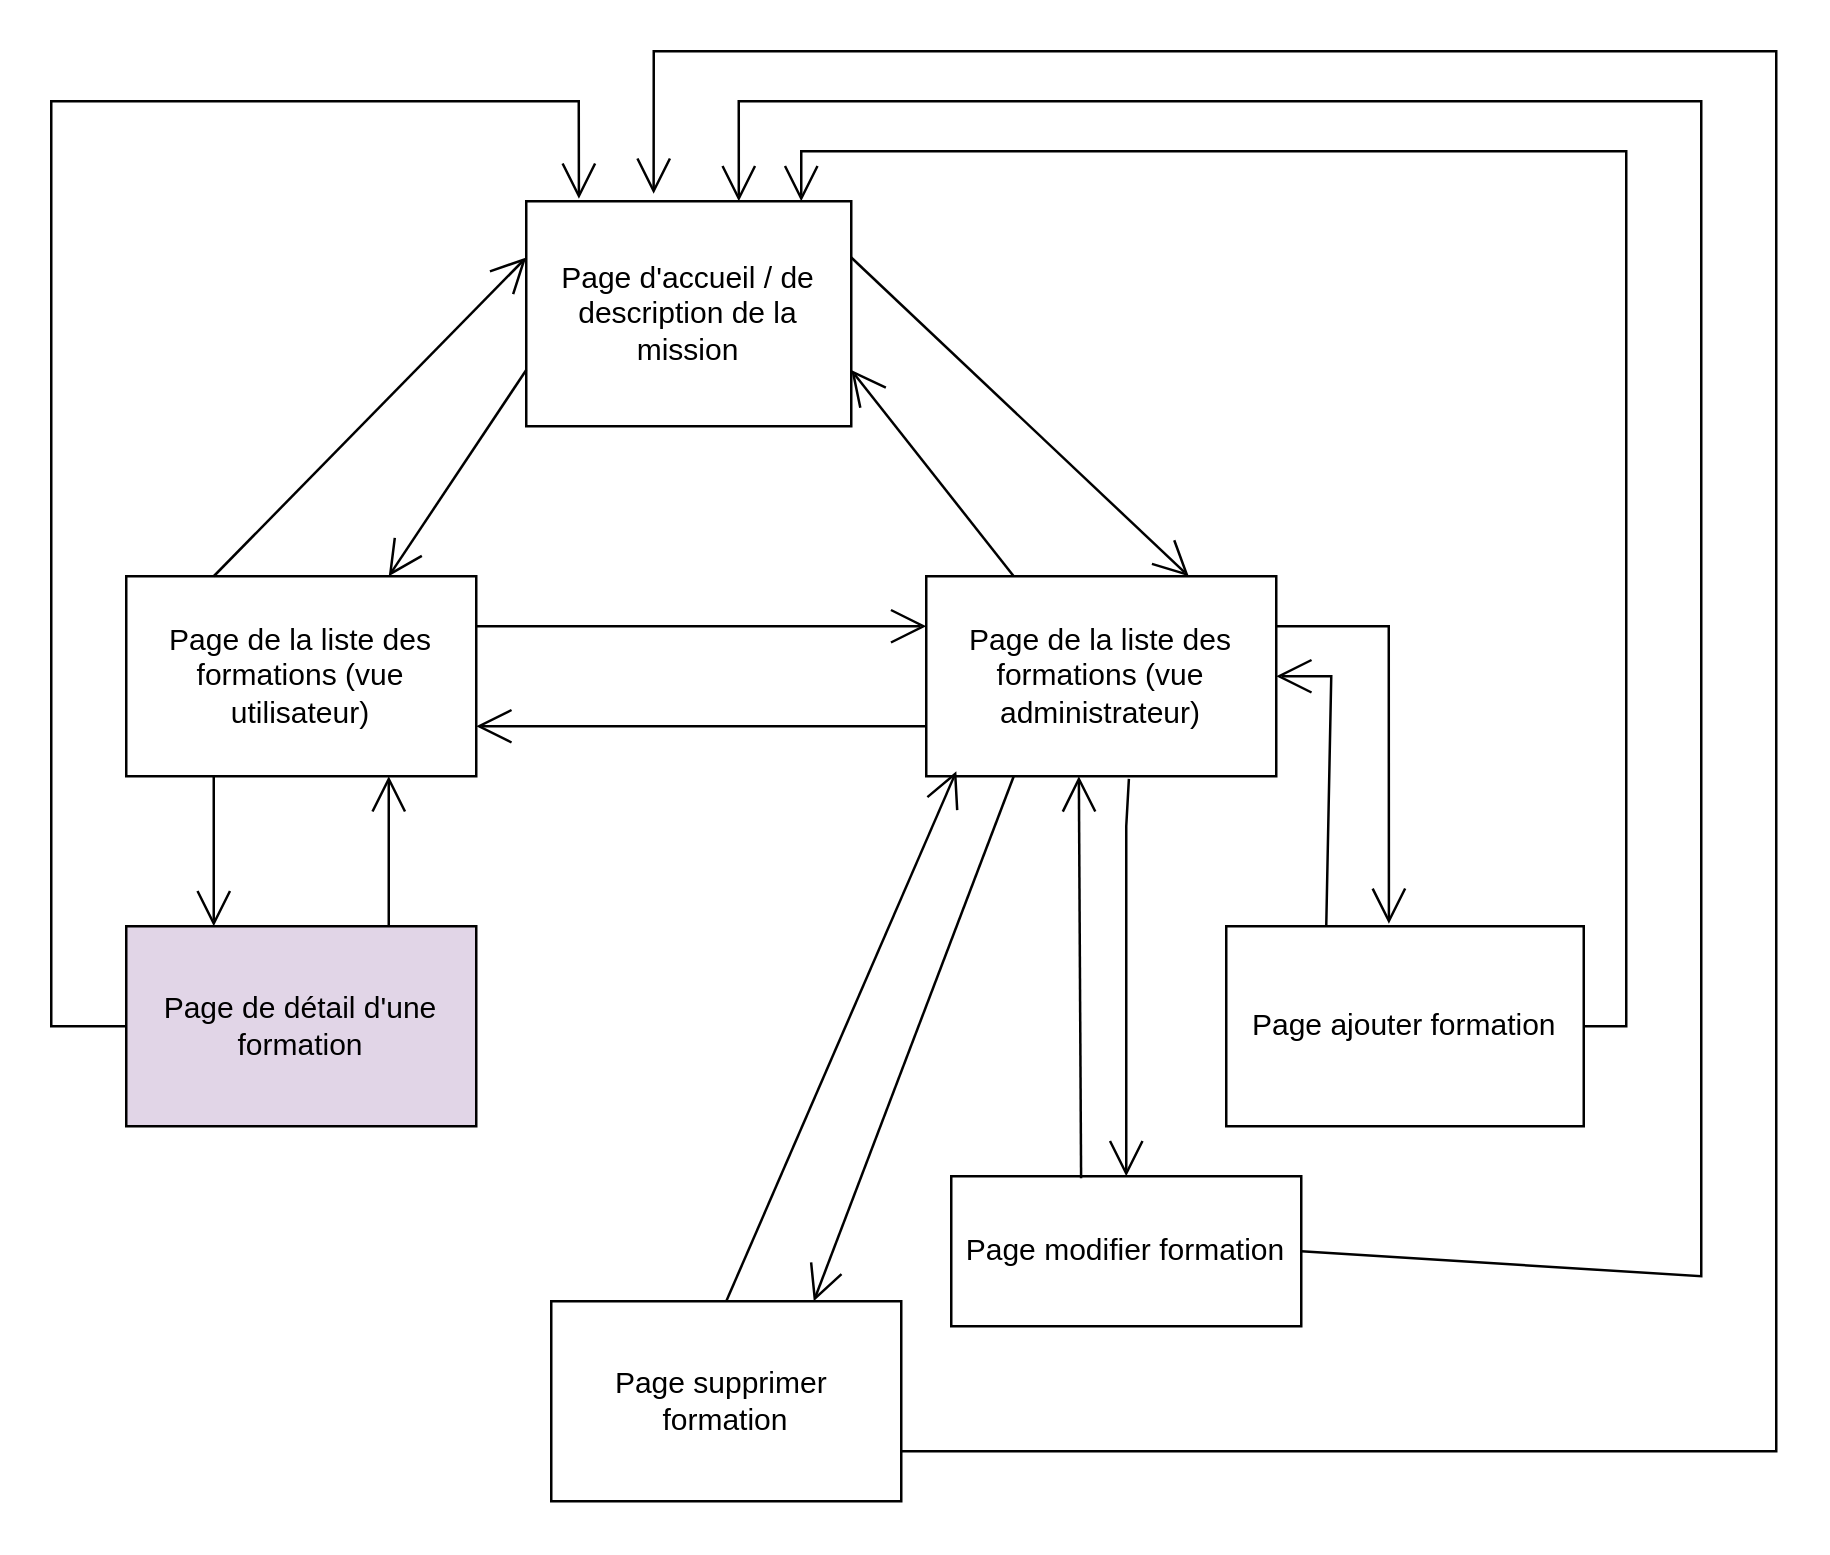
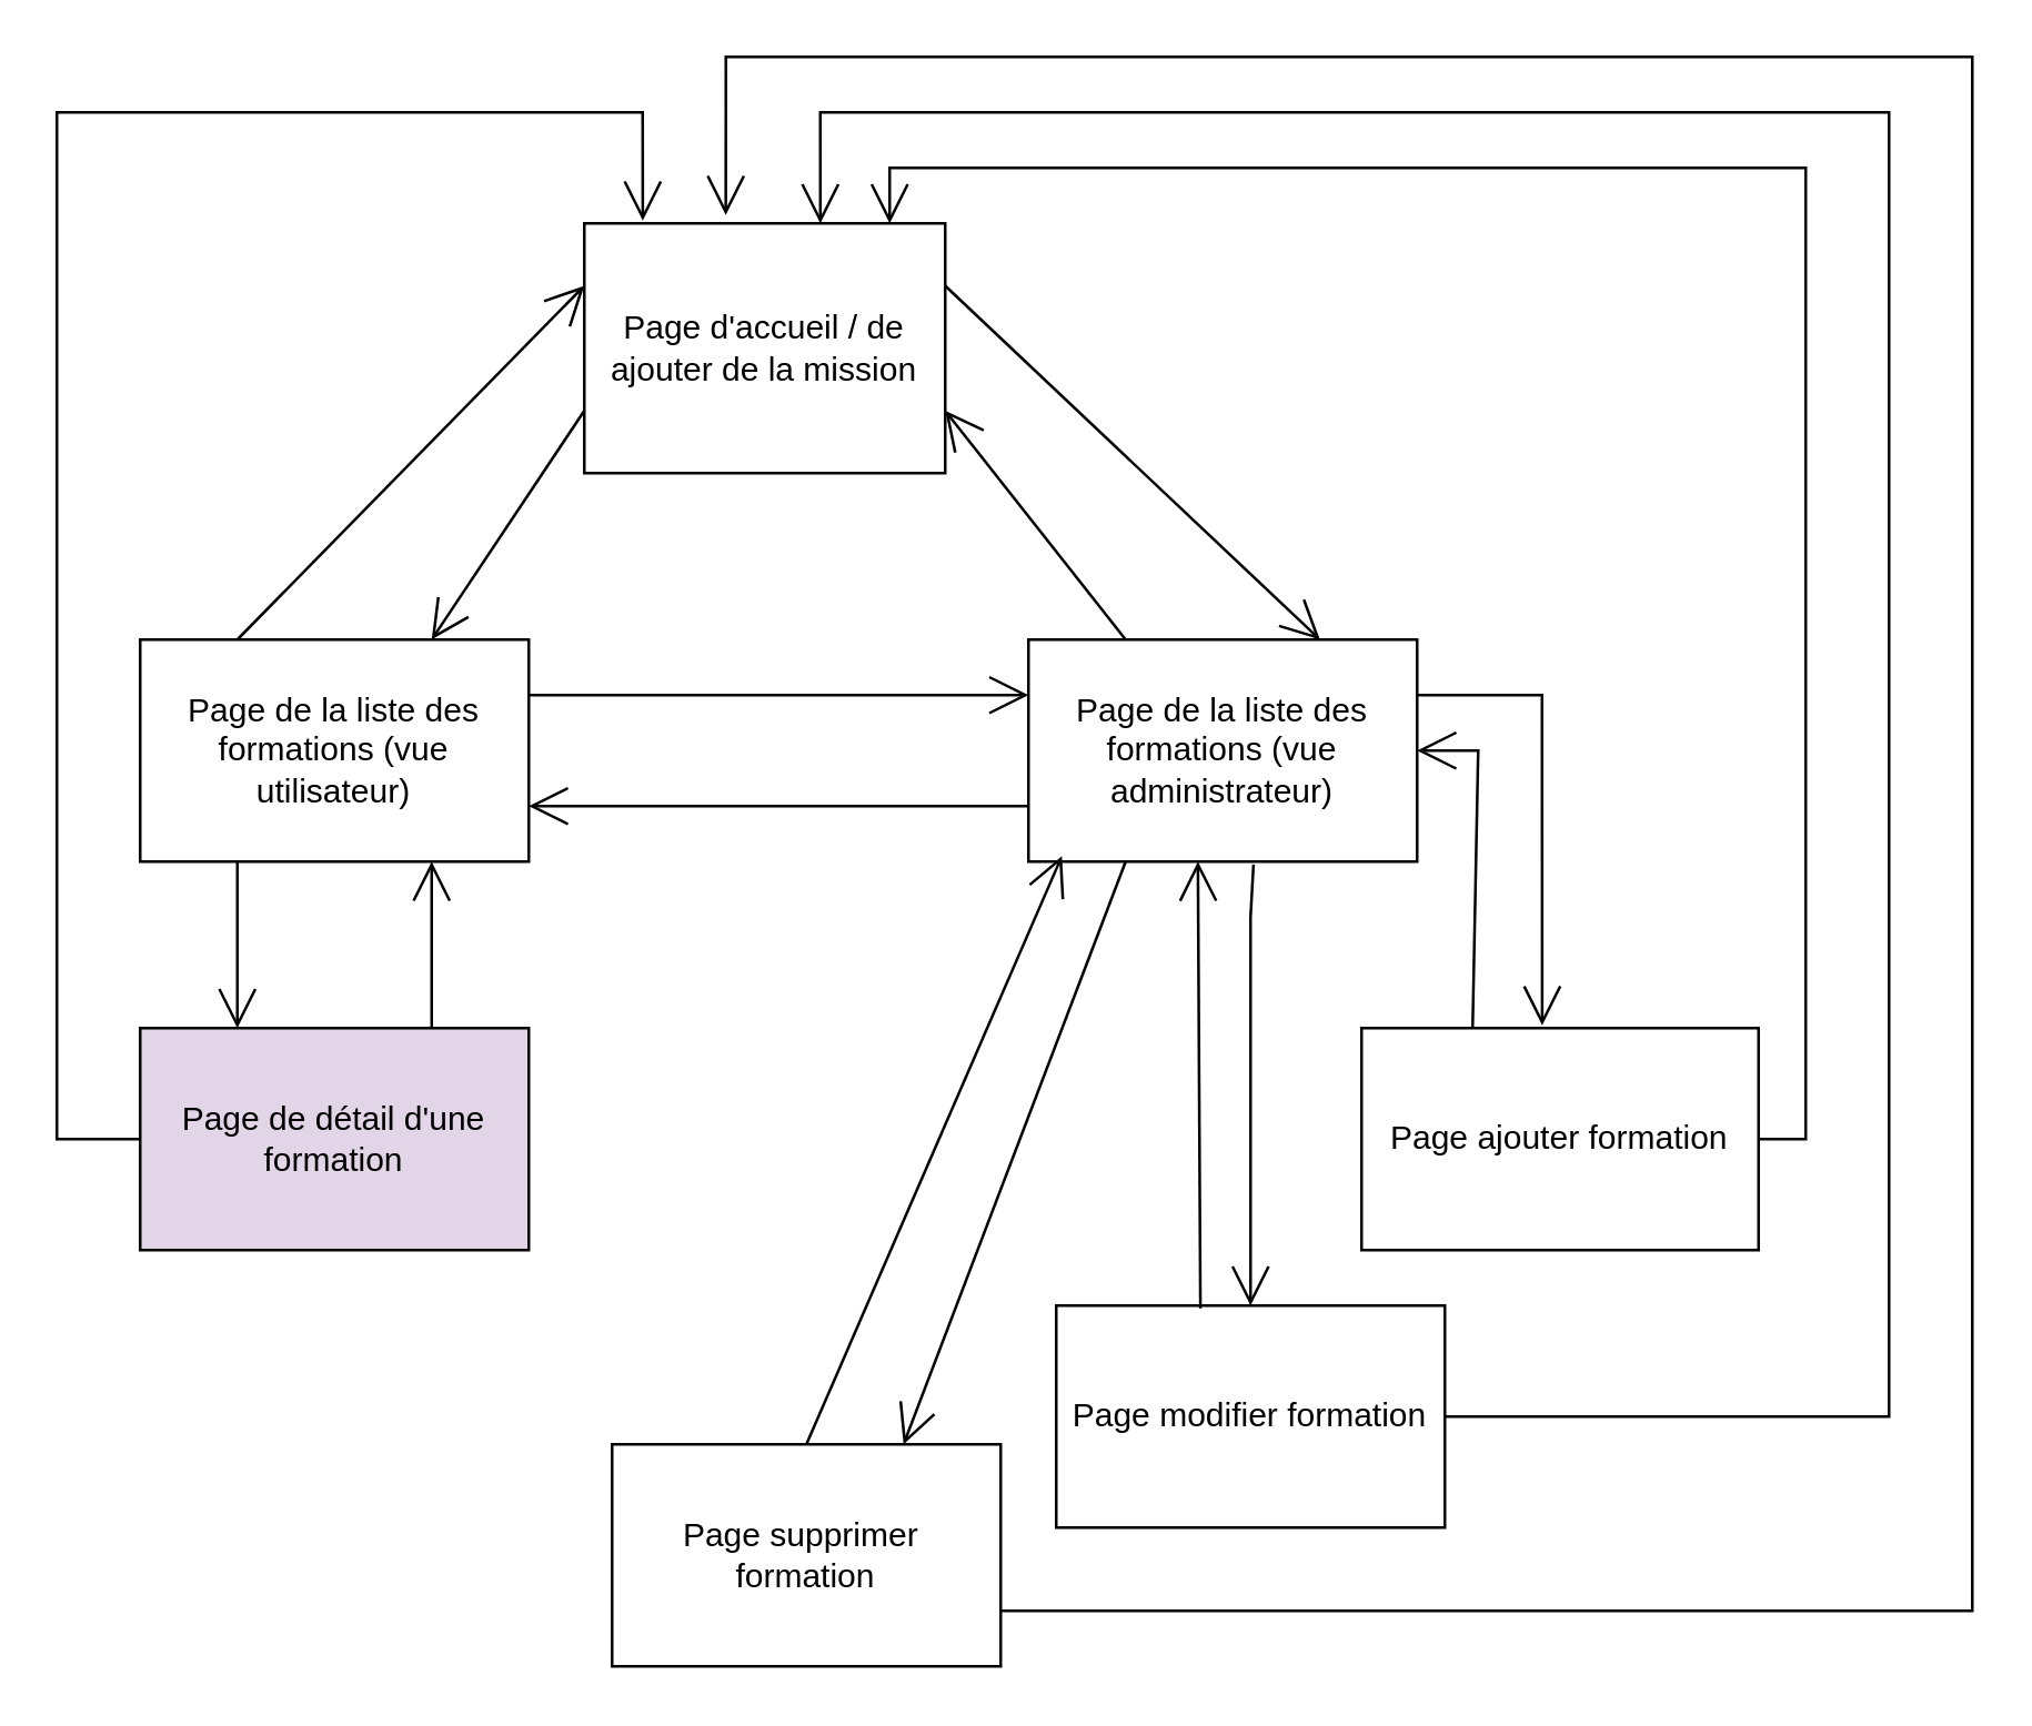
  <mxCell id="0" />
  <mxCell id="1" parent="0" />
- <mxCell id="2" value="Page d'accueil / de description de la mission" style="html=1;whiteSpace=wrap;" vertex="1" parent="1"><mxGeometry x="210" y="80" width="130" height="90" as="geometry" /></mxCell>
+ <mxCell id="2" value="Page d'accueil / de ajouter de la mission" style="html=1;whiteSpace=wrap;" vertex="1" parent="1"><mxGeometry x="210" y="80" width="130" height="90" as="geometry" /></mxCell>
  <mxCell id="3" value="Page de la liste des formations (vue utilisateur)" style="html=1;whiteSpace=wrap;" vertex="1" parent="1"><mxGeometry x="50" y="230" width="140" height="80" as="geometry" /></mxCell>
  <mxCell id="4" value="Page de détail d'une formation" style="html=1;whiteSpace=wrap;fillColor=#e1d5e7;" vertex="1" parent="1"><mxGeometry x="50" y="370" width="140" height="80" as="geometry" /></mxCell>
  <mxCell id="5" value="Page de la liste des formations (vue administrateur)" style="html=1;whiteSpace=wrap;" vertex="1" parent="1"><mxGeometry x="370" y="230" width="140" height="80" as="geometry" /></mxCell>
  <mxCell id="6" value="" style="endArrow=open;endFill=1;endSize=12;html=1;rounded=0;entryX=0.25;entryY=0;entryDx=0;entryDy=0;exitX=0.25;exitY=1;exitDx=0;exitDy=0;" edge="1" parent="1" source="3" target="4"><mxGeometry width="160" relative="1" as="geometry"><mxPoint x="170" y="340" as="sourcePoint" /><mxPoint x="330" y="340" as="targetPoint" /></mxGeometry></mxCell>
  <mxCell id="7" value="" style="endArrow=open;endFill=1;endSize=12;html=1;rounded=0;exitX=0.75;exitY=0;exitDx=0;exitDy=0;entryX=0.75;entryY=1;entryDx=0;entryDy=0;" edge="1" parent="1" source="4" target="3"><mxGeometry width="160" relative="1" as="geometry"><mxPoint x="250" y="330" as="sourcePoint" /><mxPoint x="410" y="330" as="targetPoint" /></mxGeometry></mxCell>
  <mxCell id="8" value="" style="endArrow=open;endFill=1;endSize=12;html=1;rounded=0;exitX=0;exitY=0.5;exitDx=0;exitDy=0;entryX=0.162;entryY=-0.011;entryDx=0;entryDy=0;entryPerimeter=0;" edge="1" parent="1" source="4" target="2"><mxGeometry width="160" relative="1" as="geometry"><mxPoint x="190" y="310" as="sourcePoint" /><mxPoint x="350" y="310" as="targetPoint" /><Array as="points"><mxPoint x="20" y="410" /><mxPoint x="20" y="40" /><mxPoint x="231" y="40" /></Array></mxGeometry></mxCell>
  <mxCell id="9" value="" style="endArrow=open;endFill=1;endSize=12;html=1;rounded=0;exitX=0.25;exitY=0;exitDx=0;exitDy=0;entryX=0;entryY=0.25;entryDx=0;entryDy=0;" edge="1" parent="1" source="3" target="2"><mxGeometry width="160" relative="1" as="geometry"><mxPoint x="190" y="310" as="sourcePoint" /><mxPoint x="350" y="310" as="targetPoint" /></mxGeometry></mxCell>
  <mxCell id="10" value="" style="endArrow=open;endFill=1;endSize=12;html=1;rounded=0;exitX=0;exitY=0.75;exitDx=0;exitDy=0;entryX=0.75;entryY=0;entryDx=0;entryDy=0;" edge="1" parent="1" source="2" target="3"><mxGeometry width="160" relative="1" as="geometry"><mxPoint x="190" y="310" as="sourcePoint" /><mxPoint x="350" y="310" as="targetPoint" /></mxGeometry></mxCell>
  <mxCell id="11" value="" style="endArrow=open;endFill=1;endSize=12;html=1;rounded=0;entryX=0.75;entryY=0;entryDx=0;entryDy=0;exitX=1;exitY=0.25;exitDx=0;exitDy=0;" edge="1" parent="1" source="2" target="5"><mxGeometry width="160" relative="1" as="geometry"><mxPoint x="350" y="100" as="sourcePoint" /><mxPoint x="350" y="310" as="targetPoint" /></mxGeometry></mxCell>
  <mxCell id="12" value="" style="endArrow=open;endFill=1;endSize=12;html=1;rounded=0;entryX=1;entryY=0.75;entryDx=0;entryDy=0;exitX=0.25;exitY=0;exitDx=0;exitDy=0;" edge="1" parent="1" source="5" target="2"><mxGeometry width="160" relative="1" as="geometry"><mxPoint x="190" y="310" as="sourcePoint" /><mxPoint x="350" y="310" as="targetPoint" /></mxGeometry></mxCell>
  <mxCell id="13" value="" style="endArrow=open;endFill=1;endSize=12;html=1;rounded=0;exitX=1;exitY=0.25;exitDx=0;exitDy=0;entryX=0;entryY=0.25;entryDx=0;entryDy=0;" edge="1" parent="1" source="3" target="5"><mxGeometry width="160" relative="1" as="geometry"><mxPoint x="190" y="340" as="sourcePoint" /><mxPoint x="350" y="340" as="targetPoint" /></mxGeometry></mxCell>
  <mxCell id="14" value="" style="endArrow=open;endFill=1;endSize=12;html=1;rounded=0;exitX=0;exitY=0.75;exitDx=0;exitDy=0;entryX=1;entryY=0.75;entryDx=0;entryDy=0;" edge="1" parent="1" source="5" target="3"><mxGeometry width="160" relative="1" as="geometry"><mxPoint x="190" y="370" as="sourcePoint" /><mxPoint x="350" y="370" as="targetPoint" /></mxGeometry></mxCell>
  <mxCell id="15" value="Page ajouter formation" style="html=1;whiteSpace=wrap;" vertex="1" parent="1"><mxGeometry x="490" y="370" width="143" height="80" as="geometry" /></mxCell>
  <mxCell id="16" value="&lt;div&gt;Page supprimer&amp;nbsp;&lt;/div&gt;&lt;div&gt;formation&lt;/div&gt;" style="html=1;whiteSpace=wrap;gradientColor=none;" vertex="1" parent="1"><mxGeometry x="220" y="520" width="140" height="80" as="geometry" /></mxCell>
- <mxCell id="17" value="Page modifier formation" style="html=1;whiteSpace=wrap;" vertex="1" parent="1"><mxGeometry x="380" y="470" width="140" height="60" as="geometry" /></mxCell>
+ <mxCell id="17" value="Page modifier formation" style="html=1;whiteSpace=wrap;" vertex="1" parent="1"><mxGeometry x="380" y="470" width="140" height="80" as="geometry" /></mxCell>
  <mxCell id="18" value="" style="endArrow=open;endFill=1;endSize=12;html=1;rounded=0;exitX=1;exitY=0.25;exitDx=0;exitDy=0;entryX=0.455;entryY=-0.012;entryDx=0;entryDy=0;entryPerimeter=0;" edge="1" parent="1" source="5" target="15"><mxGeometry width="160" relative="1" as="geometry"><mxPoint x="190" y="370" as="sourcePoint" /><mxPoint x="350" y="370" as="targetPoint" /><Array as="points"><mxPoint x="555" y="250" /></Array></mxGeometry></mxCell>
  <mxCell id="19" value="" style="endArrow=open;endFill=1;endSize=12;html=1;rounded=0;exitX=0.579;exitY=1.013;exitDx=0;exitDy=0;entryX=0.5;entryY=0;entryDx=0;entryDy=0;exitPerimeter=0;" edge="1" parent="1" source="5" target="17"><mxGeometry width="160" relative="1" as="geometry"><mxPoint x="260" y="470" as="sourcePoint" /><mxPoint x="420" y="470" as="targetPoint" /><Array as="points"><mxPoint x="450" y="330" /></Array></mxGeometry></mxCell>
  <mxCell id="20" value="" style="endArrow=open;endFill=1;endSize=12;html=1;rounded=0;entryX=1;entryY=0.5;entryDx=0;entryDy=0;" edge="1" parent="1" target="5"><mxGeometry width="160" relative="1" as="geometry"><mxPoint x="530" y="370" as="sourcePoint" /><mxPoint x="350" y="370" as="targetPoint" /><Array as="points"><mxPoint x="532" y="270" /></Array></mxGeometry></mxCell>
  <mxCell id="21" value="" style="endArrow=open;endFill=1;endSize=12;html=1;rounded=0;entryX=0.436;entryY=1;entryDx=0;entryDy=0;entryPerimeter=0;exitX=0.371;exitY=0.013;exitDx=0;exitDy=0;exitPerimeter=0;" edge="1" parent="1" source="17" target="5"><mxGeometry width="160" relative="1" as="geometry"><mxPoint x="190" y="370" as="sourcePoint" /><mxPoint x="350" y="370" as="targetPoint" /></mxGeometry></mxCell>
  <mxCell id="22" value="" style="endArrow=open;endFill=1;endSize=12;html=1;rounded=0;exitX=0.25;exitY=1;exitDx=0;exitDy=0;entryX=0.75;entryY=0;entryDx=0;entryDy=0;" edge="1" parent="1" source="5" target="16"><mxGeometry width="160" relative="1" as="geometry"><mxPoint x="190" y="370" as="sourcePoint" /><mxPoint x="350" y="370" as="targetPoint" /></mxGeometry></mxCell>
  <mxCell id="23" value="" style="endArrow=open;endFill=1;endSize=12;html=1;rounded=0;exitX=0.5;exitY=0;exitDx=0;exitDy=0;entryX=0.086;entryY=0.975;entryDx=0;entryDy=0;entryPerimeter=0;" edge="1" parent="1" source="16" target="5"><mxGeometry width="160" relative="1" as="geometry"><mxPoint x="190" y="370" as="sourcePoint" /><mxPoint x="350" y="370" as="targetPoint" /></mxGeometry></mxCell>
  <mxCell id="24" value="" style="endArrow=open;endFill=1;endSize=12;html=1;rounded=0;exitX=1;exitY=0.5;exitDx=0;exitDy=0;" edge="1" parent="1" source="15"><mxGeometry width="160" relative="1" as="geometry"><mxPoint x="190" y="370" as="sourcePoint" /><mxPoint x="320" y="80" as="targetPoint" /><Array as="points"><mxPoint x="650" y="410" /><mxPoint x="650" y="60" /><mxPoint x="320" y="60" /></Array></mxGeometry></mxCell>
  <mxCell id="25" value="" style="endArrow=open;endFill=1;endSize=12;html=1;rounded=0;exitX=1;exitY=0.5;exitDx=0;exitDy=0;entryX=0.654;entryY=0;entryDx=0;entryDy=0;entryPerimeter=0;" edge="1" parent="1" source="17" target="2"><mxGeometry width="160" relative="1" as="geometry"><mxPoint x="190" y="370" as="sourcePoint" /><mxPoint x="350" y="370" as="targetPoint" /><Array as="points"><mxPoint x="680" y="510" /><mxPoint x="680" y="40" /><mxPoint x="295" y="40" /></Array></mxGeometry></mxCell>
  <mxCell id="26" value="" style="endArrow=open;endFill=1;endSize=12;html=1;rounded=0;exitX=1;exitY=0.75;exitDx=0;exitDy=0;entryX=0.392;entryY=-0.033;entryDx=0;entryDy=0;entryPerimeter=0;" edge="1" parent="1" source="16" target="2"><mxGeometry width="160" relative="1" as="geometry"><mxPoint x="190" y="320" as="sourcePoint" /><mxPoint x="350" y="320" as="targetPoint" /><Array as="points"><mxPoint x="710" y="580" /><mxPoint x="710" y="20" /><mxPoint x="261" y="20" /></Array></mxGeometry></mxCell>
